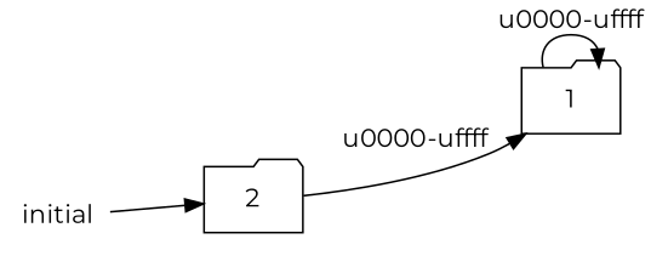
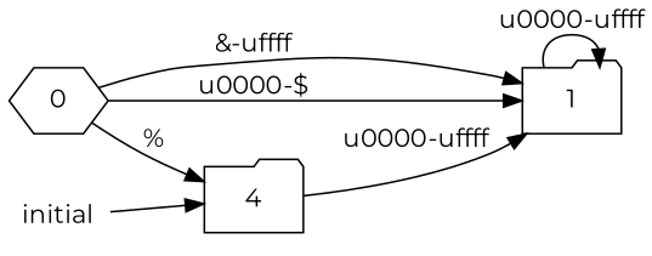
  digraph {
    fontname=Montserrat
    rankdir=LR
    node [fontname=Montserrat shape=folder]
    edge [fontname=Montserrat]
-   2
+   0 [shape=hexagon]
+   2 [label=4]
    1
    initial [shape=plaintext]
+   0 -> 2 [label="%"]
+   0 -> 1 [label="&-\uffff"]
+   0 -> 1 [label="\u0000-$"]
    2 -> 1 [label="\u0000-\uffff"]
    1 -> 1 [label="\u0000-\uffff"]
    initial -> 2
  }
